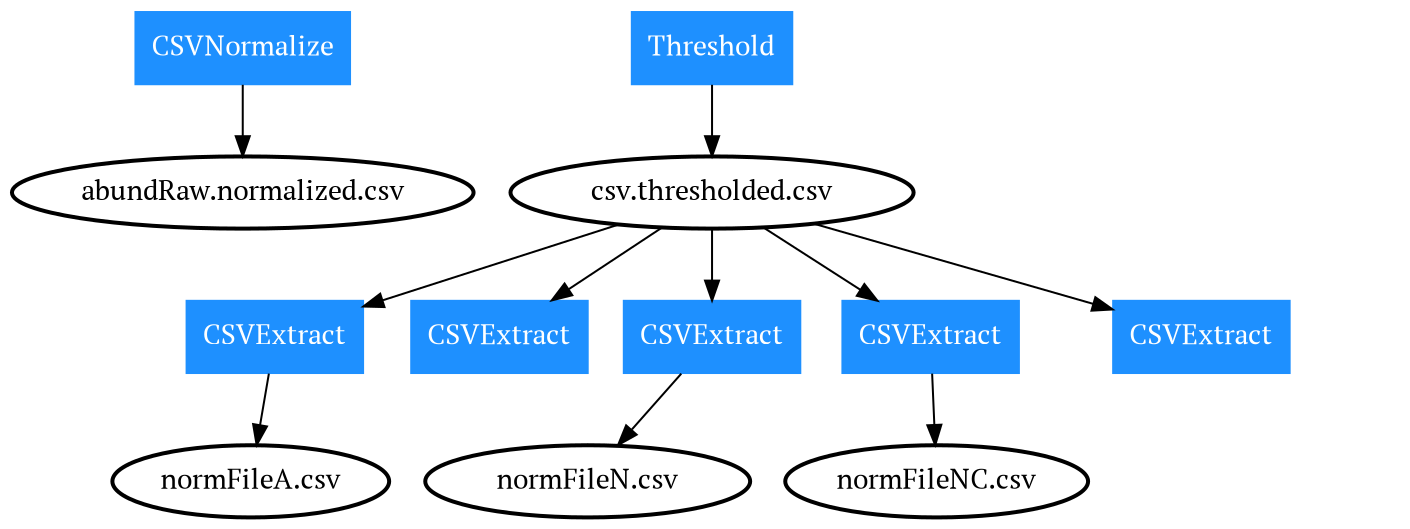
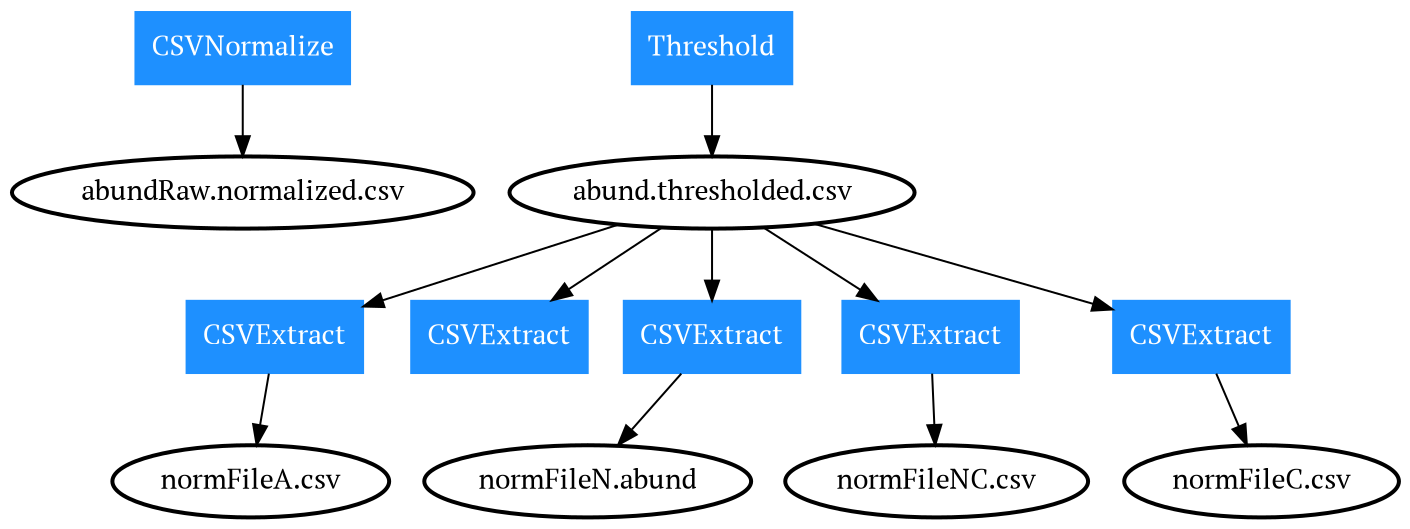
  digraph {
    fontname="PT Serif"
    node [color=dodgerblue1 fontcolor=white fontname="PT Serif" shape=box style=filled]
    edge [fontname="PT Serif"]
    n1 [label=CSVNormalize]
    n2 [label="abundRaw.normalized.csv" style=bold color="" fontcolor="" shape=""]
    n3 [label=Threshold]
-   n4 [label="csv.thresholded.csv" style=bold color="" fontcolor="" shape=""]
+   n4 [label="abund.thresholded.csv" style=bold color="" fontcolor="" shape=""]
    n5 [label=CSVExtract]
    n6 [label=CSVExtract]
    n7 [label=CSVExtract]
    n8 [label=CSVExtract]
    n9 [label=CSVExtract]
    n10 [label="normFileA.csv" style=bold color="" fontcolor="" shape=""]
-   n11 [label="normFileN.csv" style=bold color="" fontcolor="" shape=""]
+   n11 [label="normFileN.abund" style=bold color="" fontcolor="" shape=""]
    n12 [label="normFileNC.csv" style=bold color="" fontcolor="" shape=""]
+   n13 [label="normFileC.csv" style=bold color="" fontcolor="" shape=""]
    n1 -> n2
    n3 -> n4
    n4 -> n5
    n4 -> n6
    n4 -> n7
    n4 -> n8
    n4 -> n9
    n5 -> n10
    n7 -> n11
    n8 -> n12
+   n9 -> n13
  }
